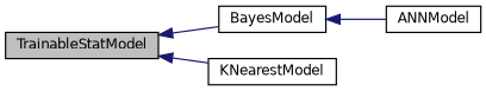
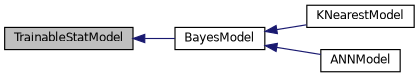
  digraph {
    rankdir=LR
    node [color=black fillcolor=white fontname=Helvetica fontsize=10 shape=record style=filled]
    edge [color=midnightblue dir=back fontname=Helvetica fontsize=10 labelfontname=Helvetica labelfontsize=10 style=solid]
    n1 [fillcolor=grey75 fontcolor=black height=0.2 label=TrainableStatModel width=0.4]
    n2 [height=0.2 label=BayesModel width=0.4]
    n3 [height=0.2 label=KNearestModel width=0.4]
    n4 [height=0.2 label=ANNModel width=0.4]
    n1 -> n2
-   n1 -> n3
+   n2 -> n3
    n2 -> n4
  }
